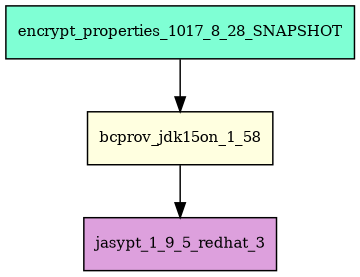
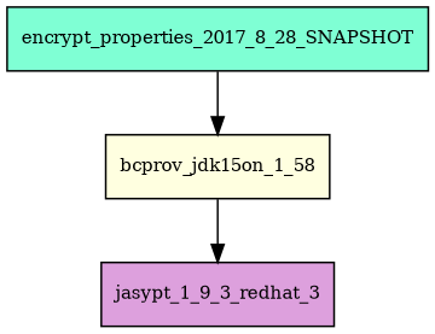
  digraph {
    fontname="DejaVu Serif"
    node [fontname="DejaVu Serif" fontsize=10.0 shape=box style=filled]
    edge [fontname="DejaVu Serif"]
-   encrypt_properties_2017_8_28_SNAPSHOT [fillcolor=aquamarine label=encrypt_properties_1017_8_28_SNAPSHOT]
+   encrypt_properties_2017_8_28_SNAPSHOT [fillcolor=aquamarine]
    bcprov_jdk15on_1_58 [fillcolor=lightyellow]
-   jasypt_1_9_3_redhat_3 [fillcolor=plum label=jasypt_1_9_5_redhat_3]
+   jasypt_1_9_3_redhat_3 [fillcolor=plum]
    encrypt_properties_2017_8_28_SNAPSHOT -> bcprov_jdk15on_1_58
    bcprov_jdk15on_1_58 -> jasypt_1_9_3_redhat_3
  }
